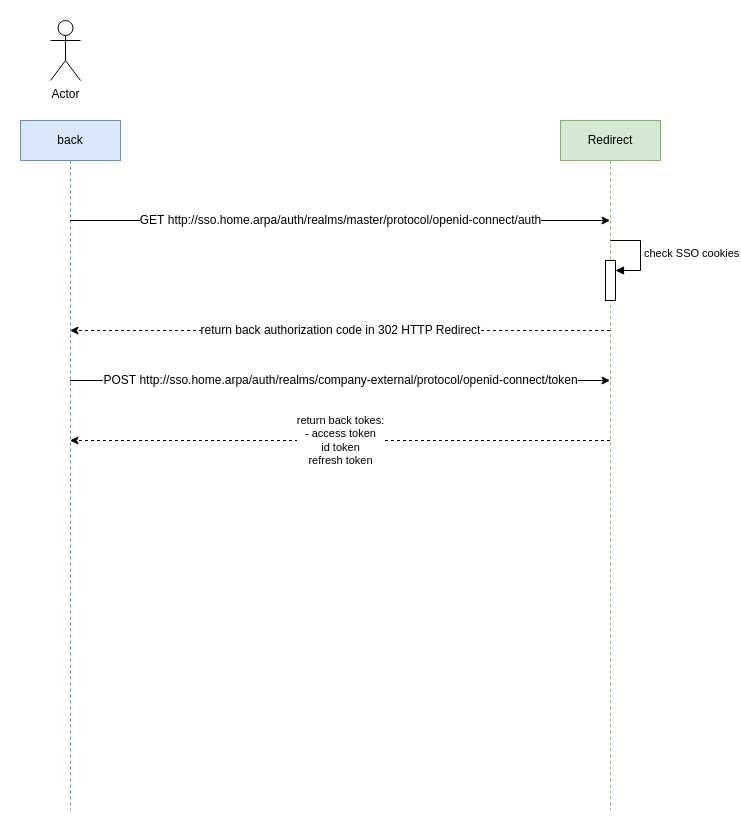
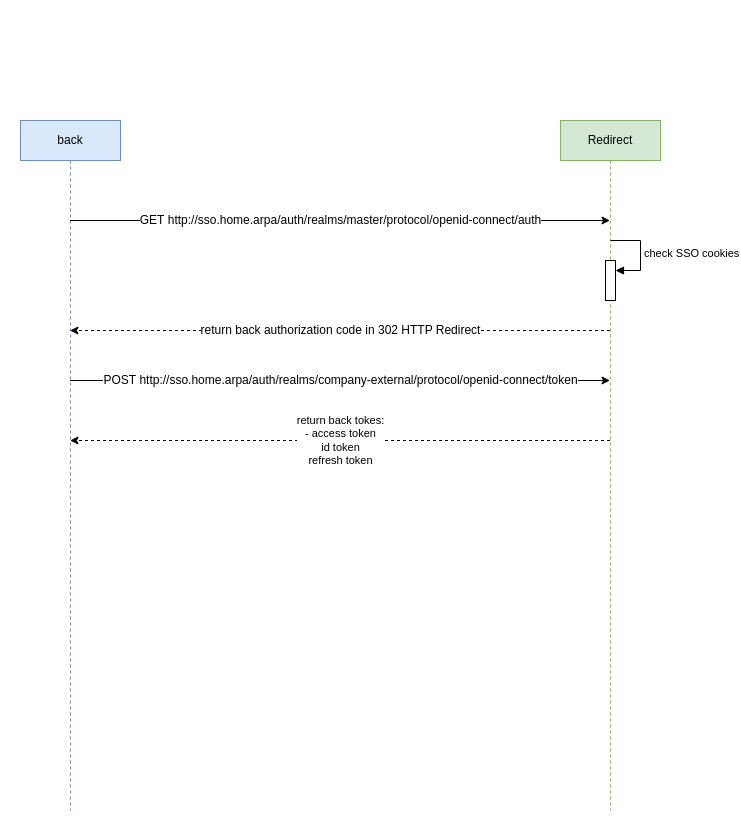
  <mxCell id="0" />
  <mxCell id="1" parent="0" />
  <mxCell id="2" value="back" style="shape=umlLifeline;perimeter=lifelinePerimeter;whiteSpace=wrap;html=1;container=1;dropTarget=0;collapsible=0;recursiveResize=0;outlineConnect=0;portConstraint=eastwest;newEdgeStyle={&quot;curved&quot;:0,&quot;rounded&quot;:0};fillColor=#dae8fc;strokeColor=#6c8ebf;" parent="1" vertex="1"><mxGeometry x="20" y="120" width="100" height="690" as="geometry" /></mxCell>
  <mxCell id="3" value="Redirect" style="shape=umlLifeline;perimeter=lifelinePerimeter;whiteSpace=wrap;html=1;container=1;dropTarget=0;collapsible=0;recursiveResize=0;outlineConnect=0;portConstraint=eastwest;newEdgeStyle={&quot;curved&quot;:0,&quot;rounded&quot;:0};fillColor=#d5e8d4;strokeColor=#82b366;" parent="1" vertex="1"><mxGeometry x="560" y="120" width="100" height="690" as="geometry" /></mxCell>
  <mxCell id="4" value="" style="html=1;points=[[0,0,0,0,5],[0,1,0,0,-5],[1,0,0,0,5],[1,1,0,0,-5]];perimeter=orthogonalPerimeter;outlineConnect=0;targetShapes=umlLifeline;portConstraint=eastwest;newEdgeStyle={&quot;curved&quot;:0,&quot;rounded&quot;:0};" parent="3" vertex="1"><mxGeometry x="45" y="140" width="10" height="40" as="geometry" /></mxCell>
  <mxCell id="5" value="check SSO cookies" style="html=1;align=left;spacingLeft=2;endArrow=block;rounded=0;edgeStyle=orthogonalEdgeStyle;curved=0;rounded=0;" parent="3" target="4" edge="1"><mxGeometry x="0.012" relative="1" as="geometry"><mxPoint x="50" y="120" as="sourcePoint" /><Array as="points"><mxPoint x="80" y="150" /></Array><mxPoint as="offset" /></mxGeometry></mxCell>
- <mxCell id="6" value="Actor" style="shape=umlActor;verticalLabelPosition=bottom;verticalAlign=top;html=1;" parent="1" vertex="1"><mxGeometry x="50" y="20" width="30" height="60" as="geometry" /></mxCell>
  <mxCell id="7" value="&lt;font style=&quot;font-size: 12px;&quot;&gt;GET&amp;nbsp;http://sso.home.arpa/auth/realms/master/protocol/openid-connect/auth&lt;/font&gt;" style="endArrow=classic;html=1;rounded=0;" parent="1" target="3" edge="1"><mxGeometry width="50" height="50" relative="1" as="geometry"><mxPoint x="69.5" y="220" as="sourcePoint" /><mxPoint x="479.5" y="220" as="targetPoint" /></mxGeometry></mxCell>
  <mxCell id="8" value="&lt;font style=&quot;font-size: 12px;&quot;&gt;return back authorization code in 302 HTTP Redirect&lt;/font&gt;" style="endArrow=classic;html=1;rounded=0;dashed=1;" parent="1" source="3" edge="1"><mxGeometry width="50" height="50" relative="1" as="geometry"><mxPoint x="559.5" y="330" as="sourcePoint" /><mxPoint x="69.5" y="330" as="targetPoint" /><mxPoint as="offset" /></mxGeometry></mxCell>
  <mxCell id="9" value="&lt;font style=&quot;font-size: 12px;&quot;&gt;POST&amp;nbsp;&lt;span style=&quot;background-color: light-dark(#ffffff, var(--ge-dark-color, #121212)); color: light-dark(rgb(0, 0, 0), rgb(255, 255, 255));&quot;&gt;http://sso.home.arpa/auth/realms/company-external/protocol/openid-connect/token&lt;/span&gt;&lt;/font&gt;" style="endArrow=classic;html=1;rounded=0;" parent="1" edge="1"><mxGeometry width="50" height="50" relative="1" as="geometry"><mxPoint x="69.5" y="380" as="sourcePoint" /><mxPoint x="609.5" y="380" as="targetPoint" /></mxGeometry></mxCell>
  <mxCell id="10" value="return back tokes:&lt;div&gt;- access token&lt;/div&gt;&lt;div&gt;id token&lt;/div&gt;&lt;div&gt;refresh token&lt;/div&gt;" style="endArrow=classic;html=1;rounded=0;dashed=1;" parent="1" edge="1"><mxGeometry width="50" height="50" relative="1" as="geometry"><mxPoint x="609.5" y="440" as="sourcePoint" /><mxPoint x="69.5" y="440" as="targetPoint" /></mxGeometry></mxCell>
